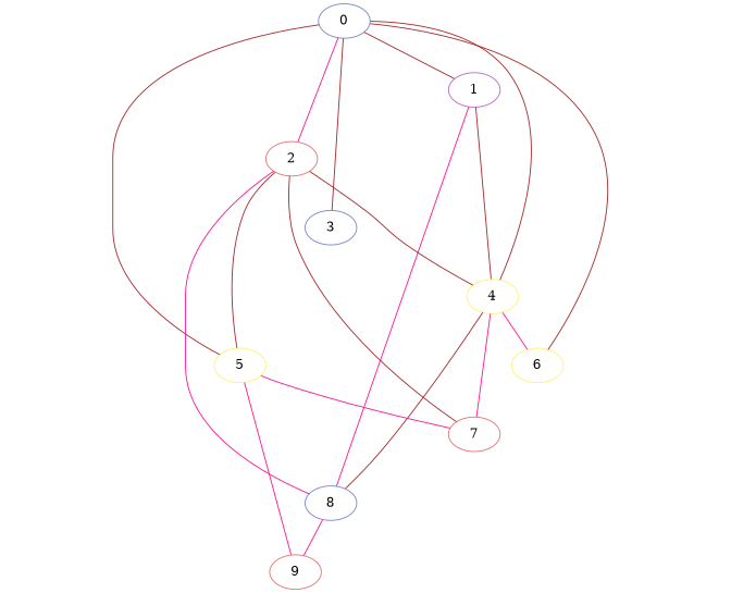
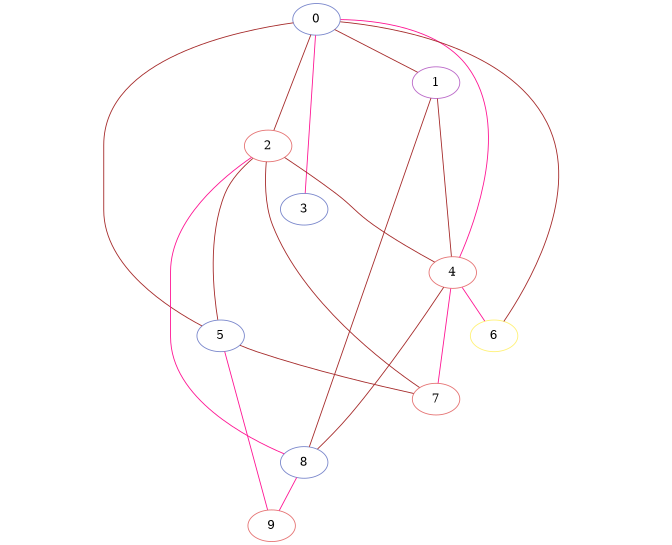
  strict graph {
    node [color="#e57373"]
    edge [color=transparent]
    0 [color="#7986cb"]
    1 [color="#ba68c8"]
    2
    3 [color="#7986cb"]
-   4 [color="#fff176"]
-   5 [color="#fff176"]
+   4
+   5 [color="#7986cb"]
    6 [color="#fff176"]
    7
    8 [color="#7986cb"]
    9
    0 -- 1 [color=brown]
-   0 -- 2 [color=deeppink]
-   0 -- 3 [color=brown]
-   0 -- 4 [color=brown]
+   0 -- 2 [color=brown]
+   0 -- 3 [color=deeppink]
+   0 -- 4 [color=deeppink]
    0 -- 5 [color=brown]
    0 -- 6 [color=brown]
    0 -- 7
    0 -- 8
    0 -- 9
    1 -- 2
    1 -- 3
    1 -- 4 [color=brown]
    1 -- 6
    1 -- 7
-   1 -- 8 [color=deeppink]
+   1 -- 8 [color=brown]
    1 -- 9
    2 -- 3
    2 -- 4 [color=brown]
    2 -- 5 [color=brown]
    2 -- 6
    2 -- 7 [color=brown]
    2 -- 8 [color=deeppink]
    2 -- 9
    3 -- 4
    3 -- 5
    3 -- 6
    3 -- 7
    3 -- 8
    3 -- 9
    4 -- 5
    4 -- 6 [color=deeppink]
    4 -- 7 [color=deeppink]
    4 -- 8 [color=brown]
-   5 -- 7 [color=deeppink]
+   5 -- 7 [color=brown]
    5 -- 8
    5 -- 9 [color=deeppink]
    6 -- 7
    6 -- 8
    6 -- 9
    7 -- 8
    7 -- 9
    8 -- 9 [color=deeppink]
  }
